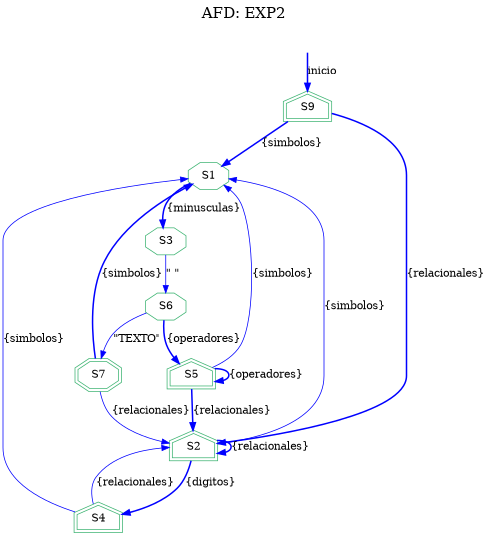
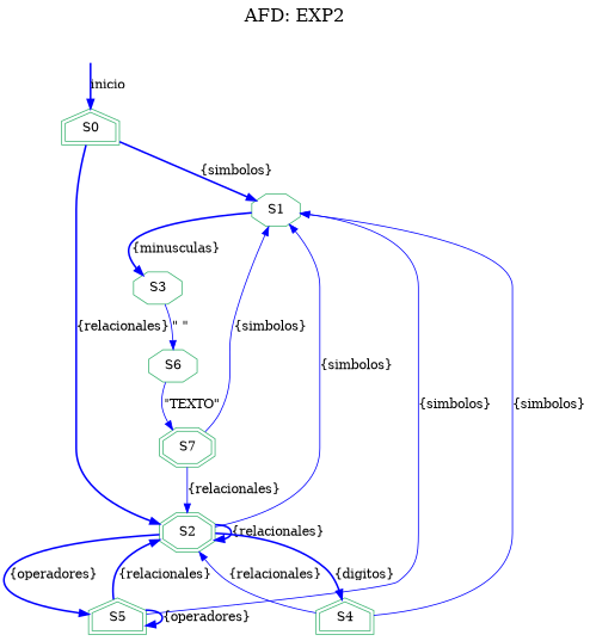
  digraph {
    fontsize=20
    label="AFD: EXP2"
    labelloc=t
    rankdir=TB
    node [color=mediumseagreen peripheries=2 shape=house]
    edge [color=blue style=bold]
-   n1 [label=S9]
+   n1 [label=S0]
    n2 [label=S1 shape=octagon peripheries=""]
-   n3 [label=S2]
+   n3 [label=S2 shape=octagon]
    n4 [label=S3 shape=octagon peripheries=""]
    n5 [label=S4]
    n6 [label=S5]
    n7 [label=S6 shape=octagon peripheries=""]
    n8 [label=S7 shape=octagon]
    secret_node [style=invis peripheries="" shape=""]
    n1 -> n2 [label="{simbolos}"]
    n1 -> n3 [label="{relacionales}"]
    n2 -> n4 [label="{minusculas}"]
    n3 -> n2 [label="{simbolos}" style=solid]
    n3 -> n3 [label="{relacionales}"]
    n3 -> n5 [label="{digitos}"]
-   n7 -> n6 [label="{operadores}"]
+   n3 -> n6 [label="{operadores}"]
    n4 -> n7 [label="\" \"" style=solid]
    n5 -> n2 [label="{simbolos}" style=solid]
    n5 -> n3 [label="{relacionales}" style=solid]
    n6 -> n2 [label="{simbolos}" style=solid]
    n6 -> n3 [label="{relacionales}"]
    n6 -> n6 [label="{operadores}"]
    n7 -> n8 [label="\"TEXTO\"" style=solid]
-   n8 -> n2 [label="{simbolos}"]
+   n8 -> n2 [label="{simbolos}" style=solid]
    n8 -> n3 [label="{relacionales}" style=solid]
    secret_node -> n1 [label=inicio]
  }
